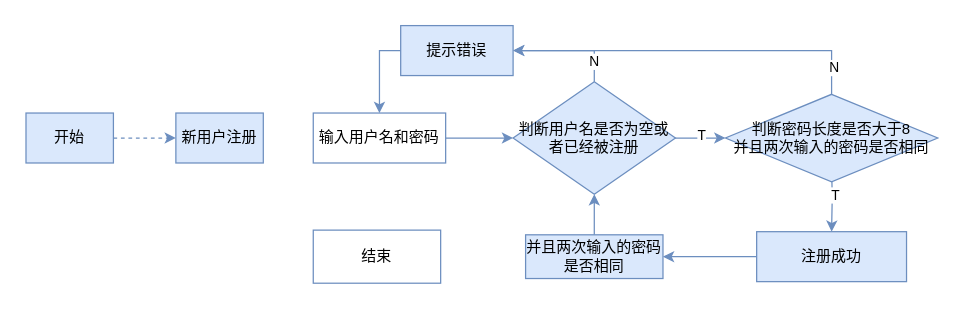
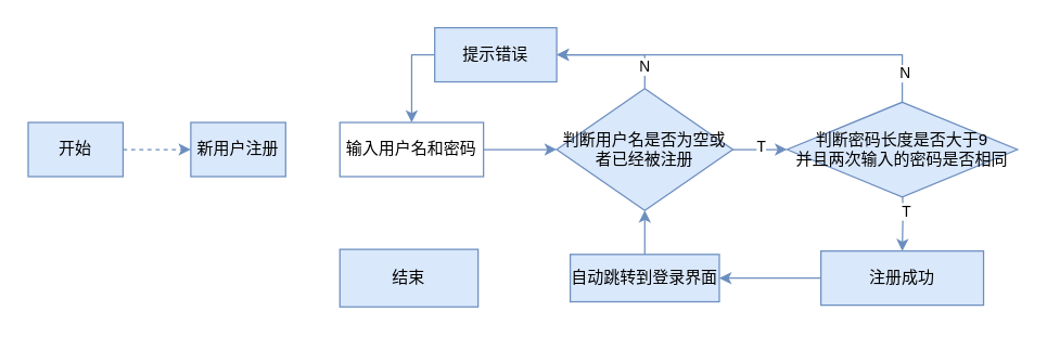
  <mxCell id="0" />
  <mxCell id="1" parent="0" />
  <mxCell id="2" value="" style="edgeStyle=orthogonalEdgeStyle;rounded=0;orthogonalLoop=1;jettySize=auto;html=1;fillColor=#dae8fc;strokeColor=#6c8ebf;dashed=1;" edge="1" parent="1" source="3" target="4"><mxGeometry relative="1" as="geometry" /></mxCell>
  <mxCell id="3" value="开始" style="rounded=0;whiteSpace=wrap;html=1;fillColor=#dae8fc;strokeColor=#6c8ebf;" vertex="1" parent="1"><mxGeometry x="20" y="90" width="70" height="40" as="geometry" /></mxCell>
  <mxCell id="4" value="新用户注册" style="rounded=0;whiteSpace=wrap;html=1;fillColor=#dae8fc;strokeColor=#6c8ebf;" vertex="1" parent="1"><mxGeometry x="140" y="90" width="70" height="40" as="geometry" /></mxCell>
  <mxCell id="5" value="" style="edgeStyle=orthogonalEdgeStyle;rounded=0;orthogonalLoop=1;jettySize=auto;html=1;fillColor=#dae8fc;strokeColor=#6c8ebf;" edge="1" parent="1" source="6"><mxGeometry relative="1" as="geometry"><mxPoint x="410" y="110" as="targetPoint" /></mxGeometry></mxCell>
  <mxCell id="6" value="输入用户名和密码" style="rounded=0;whiteSpace=wrap;html=1;fillColor=#ffffff;strokeColor=#6c8ebf;" vertex="1" parent="1"><mxGeometry x="250" y="90" width="106" height="40" as="geometry" /></mxCell>
  <mxCell id="7" value="" style="edgeStyle=orthogonalEdgeStyle;rounded=0;orthogonalLoop=1;jettySize=auto;html=1;fillColor=#dae8fc;strokeColor=#6c8ebf;" edge="1" parent="1"><mxGeometry relative="1" as="geometry"><mxPoint x="530" y="110" as="sourcePoint" /><mxPoint x="580" y="110" as="targetPoint" /></mxGeometry></mxCell>
  <mxCell id="8" value="T" style="edgeLabel;html=1;align=center;verticalAlign=middle;resizable=0;points=[];" vertex="1" connectable="0" parent="7"><mxGeometry x="0.187" y="3" relative="1" as="geometry"><mxPoint as="offset" /></mxGeometry></mxCell>
  <mxCell id="9" value="提示错误" style="rounded=0;whiteSpace=wrap;html=1;fillColor=#dae8fc;strokeColor=#6c8ebf;" vertex="1" parent="1"><mxGeometry x="320" y="20" width="90" height="40" as="geometry" /></mxCell>
  <mxCell id="10" value="" style="endArrow=classic;html=1;rounded=0;entryX=1;entryY=0.5;entryDx=0;entryDy=0;fillColor=#dae8fc;strokeColor=#6c8ebf;exitX=0.5;exitY=0;exitDx=0;exitDy=0;" edge="1" parent="1" source="22" target="9"><mxGeometry width="50" height="50" relative="1" as="geometry"><mxPoint x="450" y="90" as="sourcePoint" /><mxPoint x="500" y="40" as="targetPoint" /><Array as="points"><mxPoint x="475" y="50" /><mxPoint x="475" y="40" /><mxPoint x="450" y="40" /></Array></mxGeometry></mxCell>
  <mxCell id="11" value="N" style="edgeLabel;html=1;align=center;verticalAlign=middle;resizable=0;points=[];" vertex="1" connectable="0" parent="10"><mxGeometry x="-0.622" y="1" relative="1" as="geometry"><mxPoint as="offset" /></mxGeometry></mxCell>
  <mxCell id="12" value="" style="endArrow=classic;html=1;rounded=0;entryX=0.5;entryY=0;entryDx=0;entryDy=0;fillColor=#dae8fc;strokeColor=#6c8ebf;" edge="1" parent="1" target="6"><mxGeometry width="50" height="50" relative="1" as="geometry"><mxPoint x="320" y="40" as="sourcePoint" /><mxPoint x="370" y="-10" as="targetPoint" /><Array as="points"><mxPoint x="303" y="40" /></Array></mxGeometry></mxCell>
  <mxCell id="13" value="" style="edgeStyle=orthogonalEdgeStyle;rounded=0;orthogonalLoop=1;jettySize=auto;html=1;fillColor=#dae8fc;strokeColor=#6c8ebf;" edge="1" parent="1" target="18"><mxGeometry relative="1" as="geometry"><mxPoint x="665" y="130" as="sourcePoint" /></mxGeometry></mxCell>
  <mxCell id="14" value="T" style="edgeLabel;html=1;align=center;verticalAlign=middle;resizable=0;points=[];" vertex="1" connectable="0" parent="13"><mxGeometry x="-0.062" y="2" relative="1" as="geometry"><mxPoint as="offset" /></mxGeometry></mxCell>
  <mxCell id="15" value="" style="endArrow=classic;html=1;rounded=0;entryX=1;entryY=0.5;entryDx=0;entryDy=0;exitX=0.5;exitY=0;exitDx=0;exitDy=0;fillColor=#dae8fc;strokeColor=#6c8ebf;" edge="1" parent="1" target="9"><mxGeometry width="50" height="50" relative="1" as="geometry"><mxPoint x="665" y="90" as="sourcePoint" /><mxPoint x="450" y="40" as="targetPoint" /><Array as="points"><mxPoint x="665" y="40" /></Array></mxGeometry></mxCell>
  <mxCell id="16" value="N" style="edgeLabel;html=1;align=center;verticalAlign=middle;resizable=0;points=[];" vertex="1" connectable="0" parent="15"><mxGeometry x="-0.757" y="-1" relative="1" as="geometry"><mxPoint as="offset" /></mxGeometry></mxCell>
  <mxCell id="17" value="" style="edgeStyle=orthogonalEdgeStyle;rounded=0;orthogonalLoop=1;jettySize=auto;html=1;fillColor=#dae8fc;strokeColor=#6c8ebf;" edge="1" parent="1" source="18" target="20"><mxGeometry relative="1" as="geometry" /></mxCell>
  <mxCell id="18" value="注册成功" style="rounded=0;whiteSpace=wrap;html=1;fillColor=#dae8fc;strokeColor=#6c8ebf;" vertex="1" parent="1"><mxGeometry x="605" y="185" width="120" height="40" as="geometry" /></mxCell>
  <mxCell id="19" value="" style="edgeStyle=orthogonalEdgeStyle;rounded=0;orthogonalLoop=1;jettySize=auto;html=1;fillColor=#dae8fc;strokeColor=#6c8ebf;" edge="1" parent="1" source="20" target="22"><mxGeometry relative="1" as="geometry" /></mxCell>
- <mxCell id="20" value="并且两次输入的密码是否相同" style="rounded=0;whiteSpace=wrap;html=1;fillColor=#dae8fc;strokeColor=#6c8ebf;" vertex="1" parent="1"><mxGeometry x="420" y="187.5" width="110" height="35" as="geometry" /></mxCell>
- <mxCell id="21" value="结束" style="rounded=0;whiteSpace=wrap;html=1;fillColor=#ffffff;strokeColor=#6c8ebf;" vertex="1" parent="1"><mxGeometry x="250" y="183.75" width="102" height="42.5" as="geometry" /></mxCell>
+ <mxCell id="20" value="自动跳转到登录界面" style="rounded=0;whiteSpace=wrap;html=1;fillColor=#dae8fc;strokeColor=#6c8ebf;" vertex="1" parent="1"><mxGeometry x="420" y="187.5" width="110" height="35" as="geometry" /></mxCell>
+ <mxCell id="21" value="结束" style="rounded=0;whiteSpace=wrap;html=1;fillColor=#dae8fc;strokeColor=#6c8ebf;" vertex="1" parent="1"><mxGeometry x="250" y="183.75" width="102" height="42.5" as="geometry" /></mxCell>
  <mxCell id="22" value="&lt;font&gt;判断用户名是否为空或者已经被注册&lt;/font&gt;" style="rhombus;whiteSpace=wrap;html=1;fillColor=#dae8fc;strokeColor=#6c8ebf;" vertex="1" parent="1"><mxGeometry x="410" y="65" width="130" height="90" as="geometry" /></mxCell>
- <mxCell id="23" value="判断密码长度是否大于8&lt;div&gt;并且两次输入的密码是否相同&lt;/div&gt;" style="rhombus;whiteSpace=wrap;html=1;fillColor=#dae8fc;strokeColor=#6c8ebf;" vertex="1" parent="1"><mxGeometry x="580" y="75" width="170" height="70" as="geometry" /></mxCell>
+ <mxCell id="23" value="判断密码长度是否大于9&lt;div&gt;并且两次输入的密码是否相同&lt;/div&gt;" style="rhombus;whiteSpace=wrap;html=1;fillColor=#dae8fc;strokeColor=#6c8ebf;" vertex="1" parent="1"><mxGeometry x="580" y="75" width="170" height="70" as="geometry" /></mxCell>
